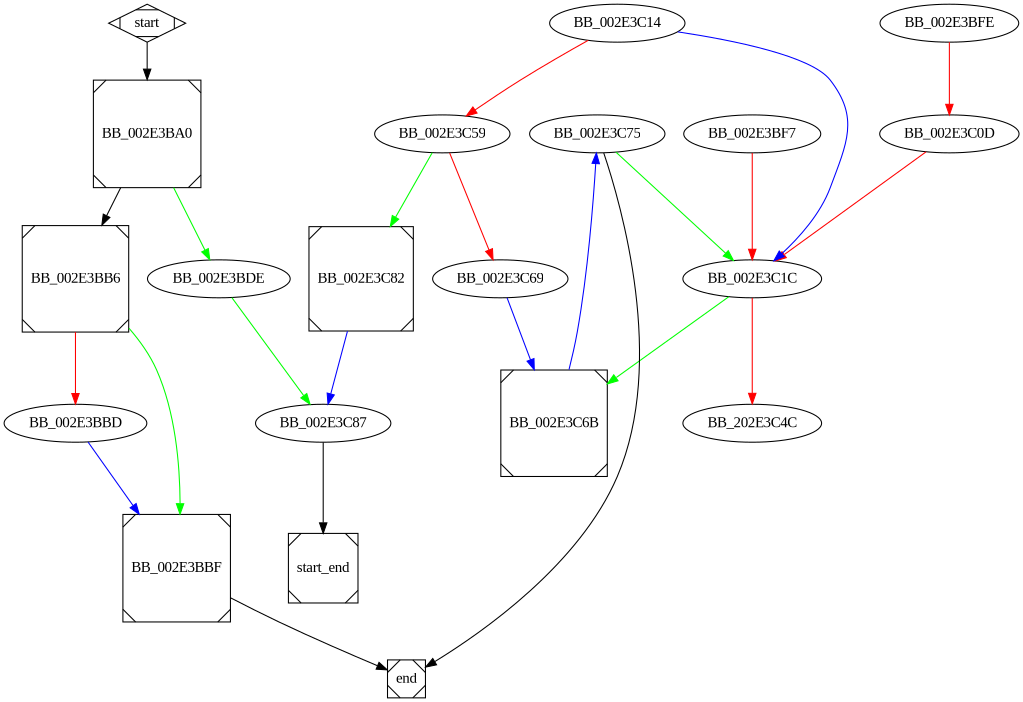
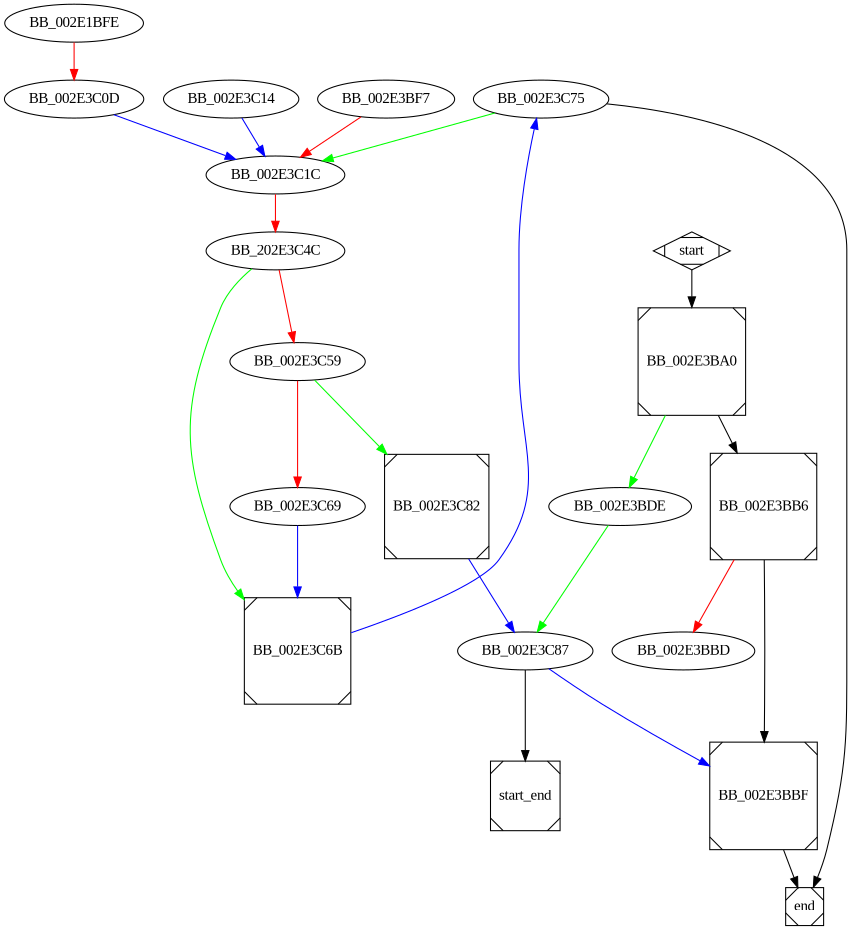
  digraph {
    fontname="Liberation Serif"
    node [fontname="Liberation Serif"]
    edge [fontname="Liberation Serif" color=green]
    start [shape=Mdiamond]
    BB_002E3BA0 [shape=Msquare]
    BB_002E3BB6 [shape=Msquare]
    BB_002E3BDE
    BB_002E3BBD
    BB_002E3BBF [shape=Msquare]
    BB_002E3C87
    end [shape=Msquare]
    n9 [label=start_end shape=Msquare]
    BB_002E3BF7
    BB_002E3C1C
-   BB_002E3BFE
+   BB_002E3BFE [label=BB_002E1BFE]
    BB_002E3C0D
    n14 [label=BB_202E3C4C]
    BB_002E3C14
    BB_002E3C59
    BB_002E3C6B [shape=Msquare]
    BB_002E3C75
    BB_002E3C69
    BB_002E3C82 [shape=Msquare]
    start -> BB_002E3BA0 [color=""]
    BB_002E3BA0 -> BB_002E3BB6 [color=black]
    BB_002E3BA0 -> BB_002E3BDE
    BB_002E3BB6 -> BB_002E3BBD [color=red]
-   BB_002E3BB6 -> BB_002E3BBF
+   BB_002E3BB6 -> BB_002E3BBF [color=black]
    BB_002E3BDE -> BB_002E3C87
-   BB_002E3BBD -> BB_002E3BBF [color=blue]
+   BB_002E3C87 -> BB_002E3BBF [color=blue]
    BB_002E3BBF -> end [color=""]
    BB_002E3C87 -> n9 [color=""]
    BB_002E3BF7 -> BB_002E3C1C [color=red]
    BB_002E3C1C -> n14 [color=red]
    BB_002E3BFE -> BB_002E3C0D [color=red]
-   BB_002E3C0D -> BB_002E3C1C [color=red]
-   BB_002E3C14 -> BB_002E3C59 [color=red]
-   BB_002E3C1C -> BB_002E3C6B
+   BB_002E3C0D -> BB_002E3C1C [color=blue]
+   n14 -> BB_002E3C59 [color=red]
+   n14 -> BB_002E3C6B
    BB_002E3C14 -> BB_002E3C1C [color=blue]
    BB_002E3C59 -> BB_002E3C69 [color=red]
    BB_002E3C59 -> BB_002E3C82
    BB_002E3C6B -> BB_002E3C75 [color=blue]
    BB_002E3C75 -> end [color=""]
    BB_002E3C75 -> BB_002E3C1C
    BB_002E3C69 -> BB_002E3C6B [color=blue]
    BB_002E3C82 -> BB_002E3C87 [color=blue]
  }
